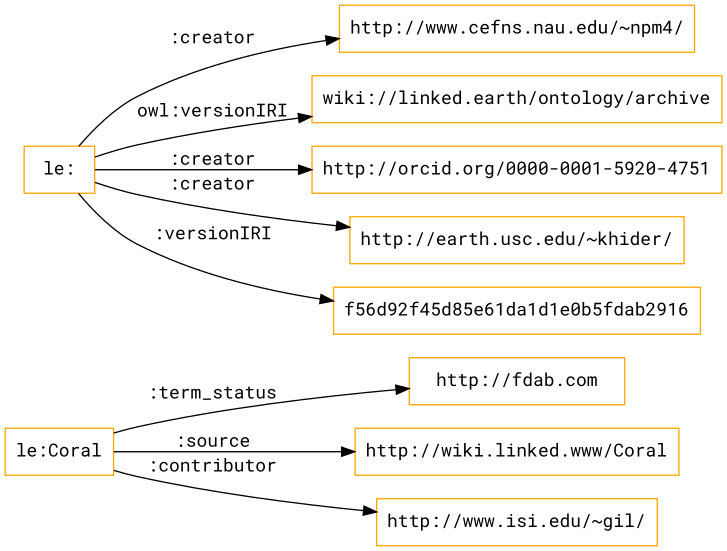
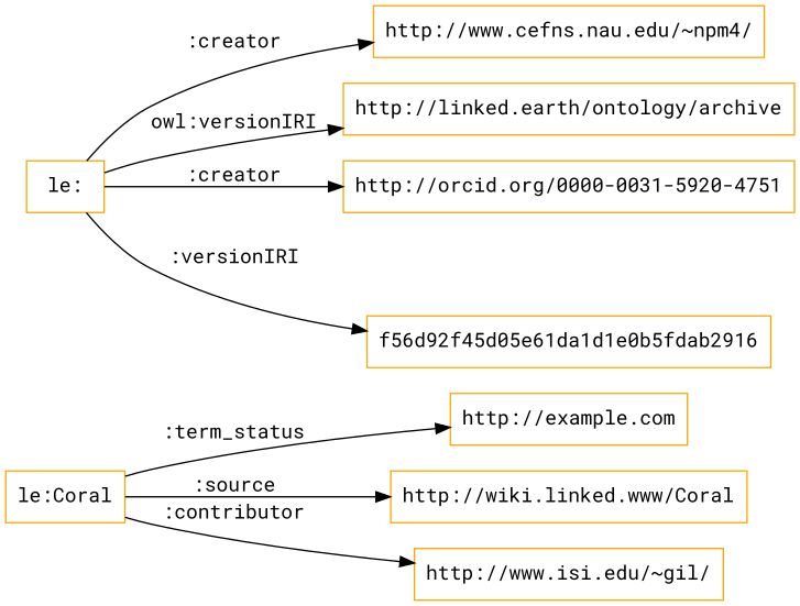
  digraph {
    fontname="Roboto Mono"
    rankdir=LR
    node [color=orange fontname="Roboto Mono" shape=rectangle]
    edge [fontname="Roboto Mono"]
    "le:Coral"
-   "http://example.com" [label="http://fdab.com"]
+   "http://example.com"
    n3 [label="http://wiki.linked.www/Coral"]
    "http://www.isi.edu/~gil/"
    "le:"
    "http://www.cefns.nau.edu/~npm4/"
-   "http://linked.earth/ontology/archive" [label="wiki://linked.earth/ontology/archive"]
-   "http://orcid.org/0000-0001-5920-4751"
-   "http://earth.usc.edu/~khider/"
-   f56d92f45d05e61da1d1e0b5fdab2916 [label=f56d92f45d85e61da1d1e0b5fdab2916]
+   "http://linked.earth/ontology/archive"
+   "http://orcid.org/0000-0001-5920-4751" [label="http://orcid.org/0000-0031-5920-4751"]
+   f56d92f45d05e61da1d1e0b5fdab2916
    "le:Coral" -> "http://example.com" [label=":term_status"]
    "le:Coral" -> n3 [label=":source"]
    "le:Coral" -> "http://www.isi.edu/~gil/" [label=":contributor"]
    "le:" -> "http://www.cefns.nau.edu/~npm4/" [label=":creator"]
    "le:" -> "http://linked.earth/ontology/archive" [label="owl:versionIRI"]
    "le:" -> "http://orcid.org/0000-0001-5920-4751" [label=":creator"]
-   "le:" -> "http://earth.usc.edu/~khider/" [label=":creator"]
    "le:" -> f56d92f45d05e61da1d1e0b5fdab2916 [label=":versionIRI"]
  }
